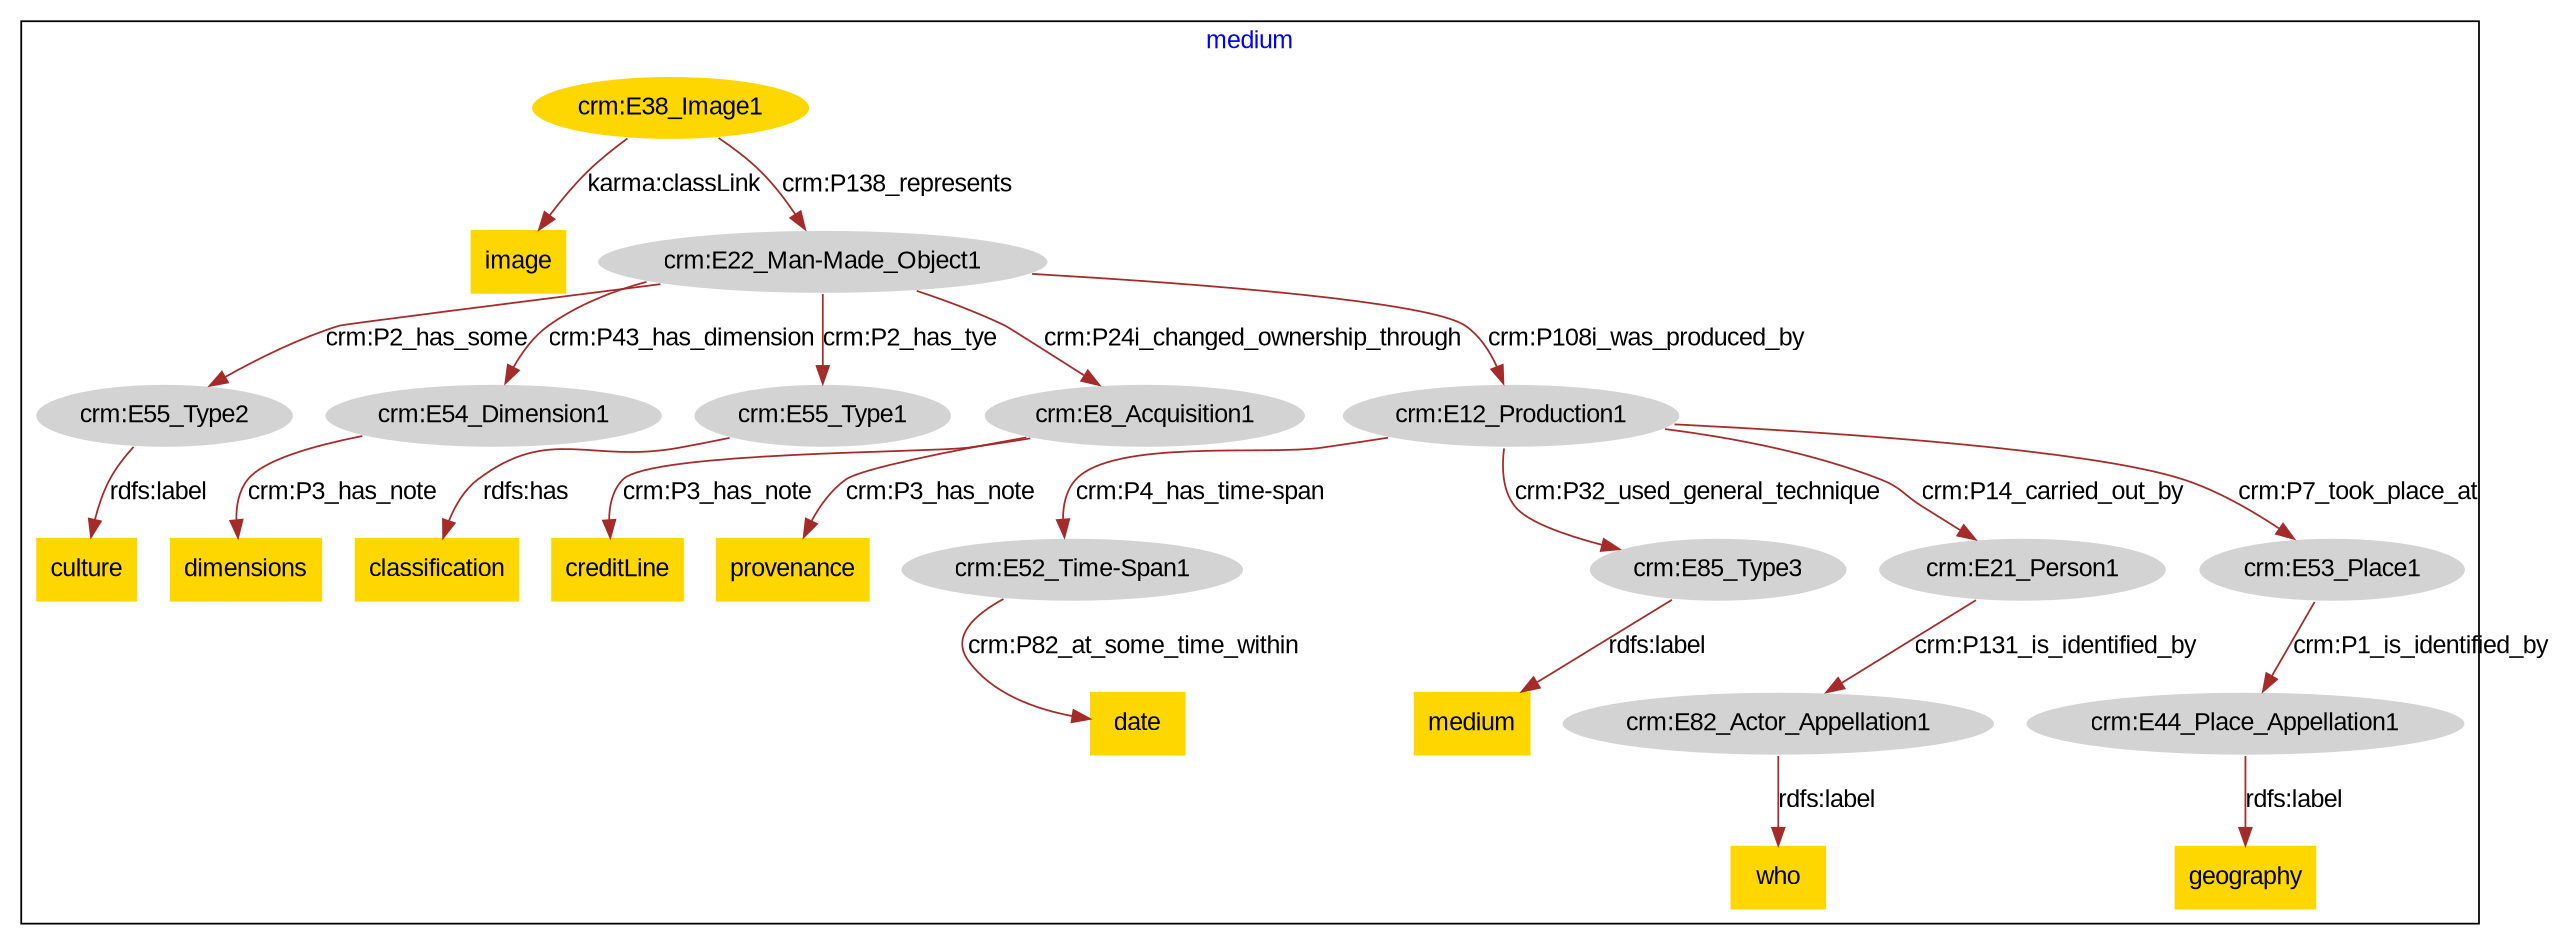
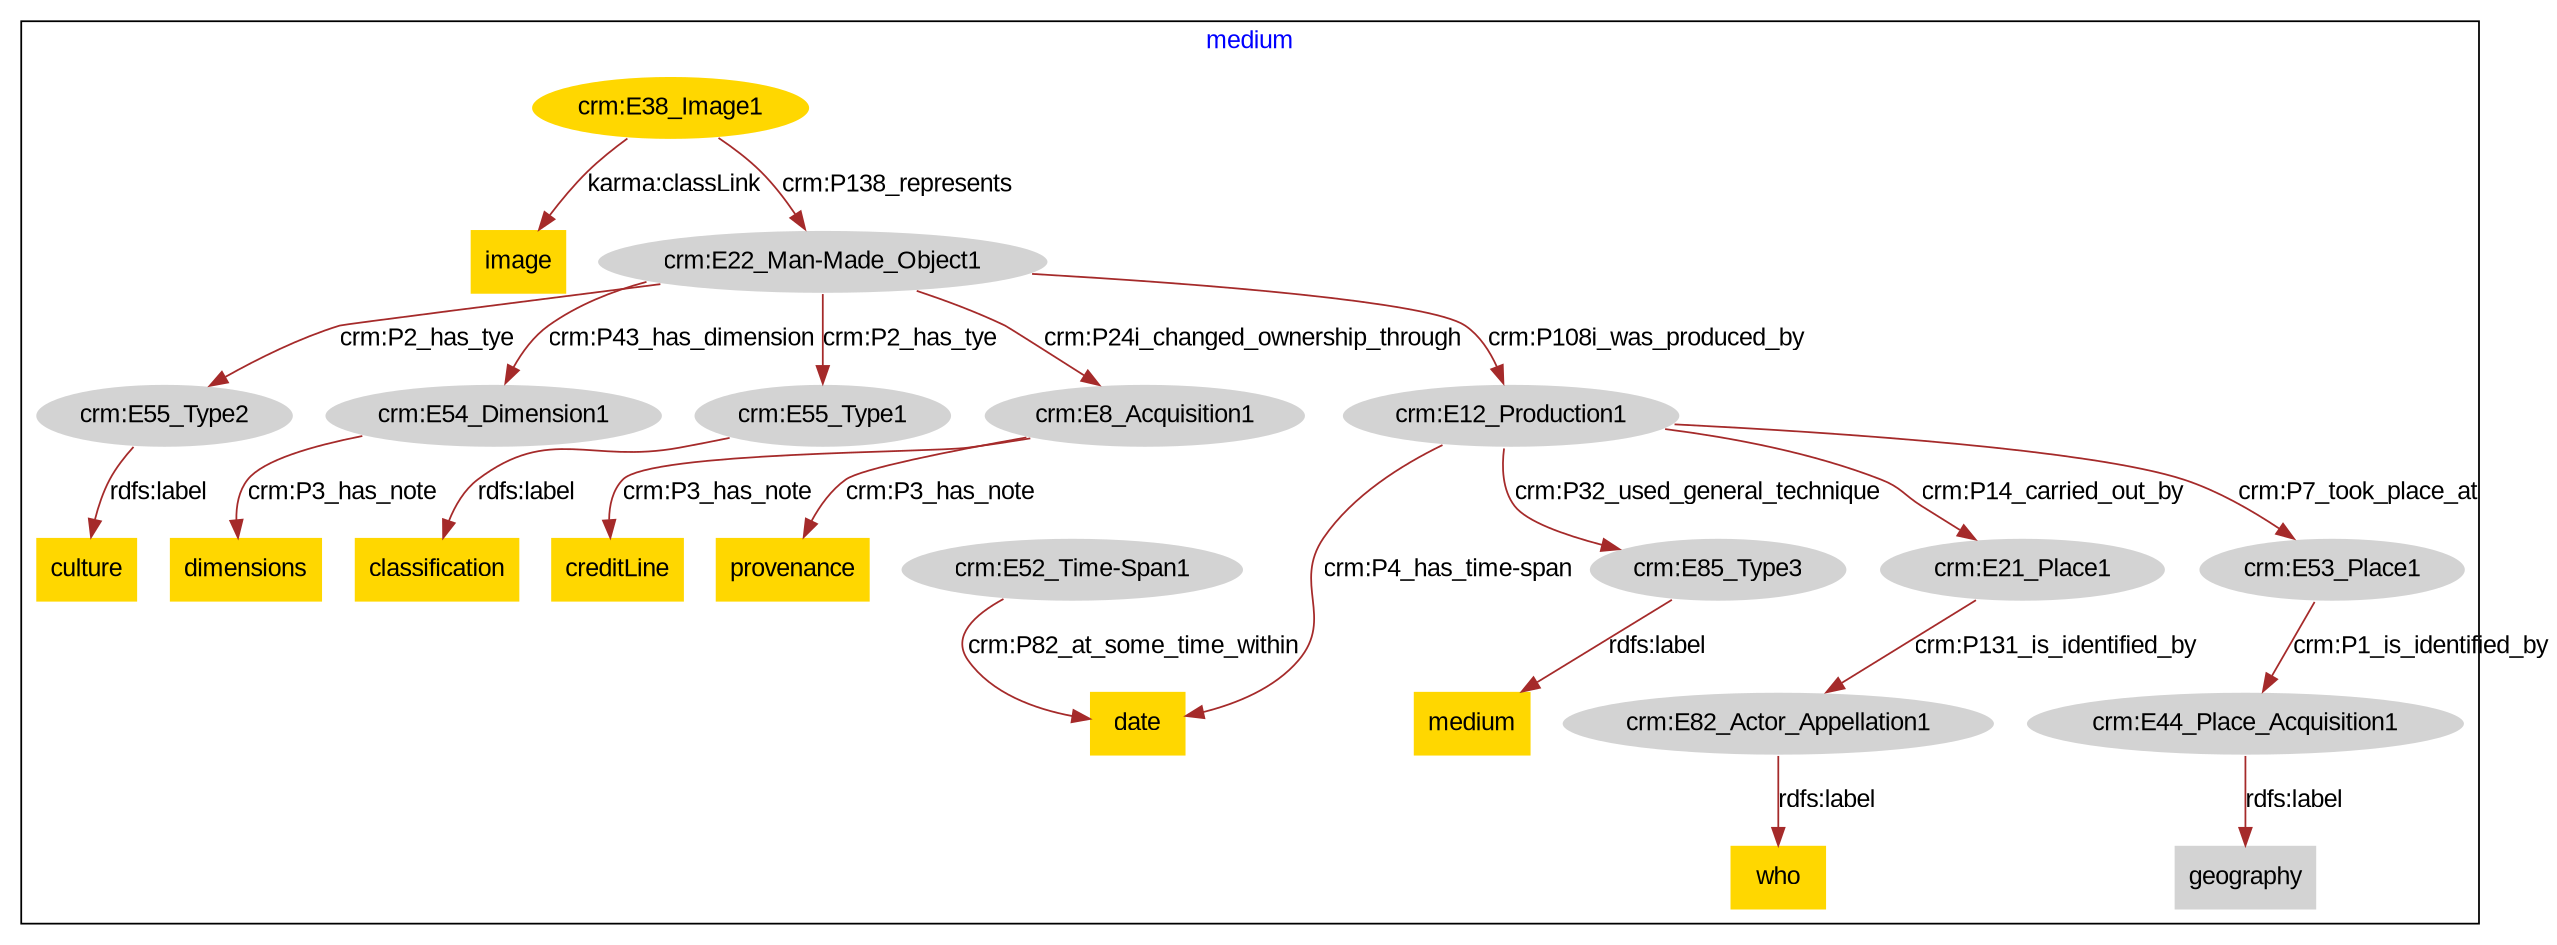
  digraph {
    fontcolor=blue
    fontname="Liberation Sans"
    remincross=true
    node [color=white fillcolor=lightgray fontname="Liberation Sans" style=filled]
    edge [color=brown fontcolor=black fontname="Liberation Sans"]
    n1 [fillcolor=gold label="crm:E38_Image1"]
    n2 [fillcolor=gold label=image shape=plaintext color=""]
    n3 [label="crm:E52_Time-Span1"]
    n4 [fillcolor=gold label=date shape=plaintext color=""]
-   n5 [label="crm:E44_Place_Appellation1"]
-   n6 [fillcolor=gold label=geography shape=plaintext color=""]
+   n5 [label="crm:E44_Place_Acquisition1"]
+   n6 [label=geography shape=plaintext color=""]
    n7 [label="crm:E55_Type2"]
    n8 [fillcolor=gold label=culture shape=plaintext color=""]
    n9 [label="crm:E85_Type3"]
    n10 [fillcolor=gold label=medium shape=plaintext color=""]
    n11 [label="crm:E54_Dimension1"]
    n12 [fillcolor=gold label=dimensions shape=plaintext color=""]
    n13 [label="crm:E55_Type1"]
    n14 [fillcolor=gold label=classification shape=plaintext color=""]
    n15 [label="crm:E8_Acquisition1"]
    n16 [fillcolor=gold label=creditLine shape=plaintext color=""]
    n17 [label="crm:E82_Actor_Appellation1"]
    n18 [fillcolor=gold label=who shape=plaintext color=""]
    n19 [label="crm:E22_Man-Made_Object1"]
    n20 [fillcolor=gold label=provenance shape=plaintext color=""]
    n21 [label="crm:E12_Production1"]
-   n22 [label="crm:E21_Person1"]
+   n22 [label="crm:E21_Place1"]
    n23 [label="crm:E53_Place1"]
    subgraph cluster_1 {
      label=medium
      n1
      n2
      n3
      n4
      n5
      n6
      n7
      n8
      n9
      n10
      n11
      n12
      n13
      n14
      n15
      n16
      n17
      n18
      n19
      n20
      n21
      n22
      n23
    }
    n1 -> n2 [label="karma:classLink"]
    n1 -> n19 [label="crm:P138_represents"]
    n3 -> n4 [label="crm:P82_at_some_time_within"]
    n5 -> n6 [label="rdfs:label"]
    n7 -> n8 [label="rdfs:label"]
    n9 -> n10 [label="rdfs:label"]
    n11 -> n12 [label="crm:P3_has_note"]
-   n13 -> n14 [label="rdfs:has"]
+   n13 -> n14 [label="rdfs:label"]
    n15 -> n16 [label="crm:P3_has_note"]
    n15 -> n20 [label="crm:P3_has_note"]
    n17 -> n18 [label="rdfs:label"]
-   n19 -> n7 [label="crm:P2_has_some"]
+   n19 -> n7 [label="crm:P2_has_tye"]
    n19 -> n11 [label="crm:P43_has_dimension"]
    n19 -> n13 [label="crm:P2_has_tye"]
    n19 -> n15 [label="crm:P24i_changed_ownership_through"]
    n19 -> n21 [label="crm:P108i_was_produced_by"]
-   n21 -> n3 [label="crm:P4_has_time-span"]
+   n21 -> n4 [label="crm:P4_has_time-span"]
    n21 -> n9 [label="crm:P32_used_general_technique"]
    n21 -> n22 [label="crm:P14_carried_out_by"]
    n21 -> n23 [label="crm:P7_took_place_at"]
    n22 -> n17 [label="crm:P131_is_identified_by"]
    n23 -> n5 [label="crm:P1_is_identified_by"]
  }
